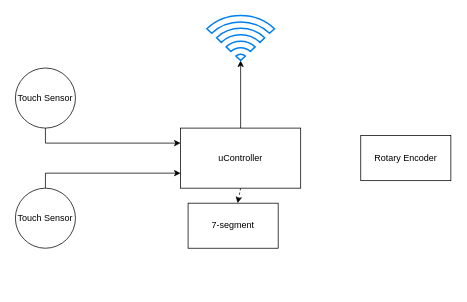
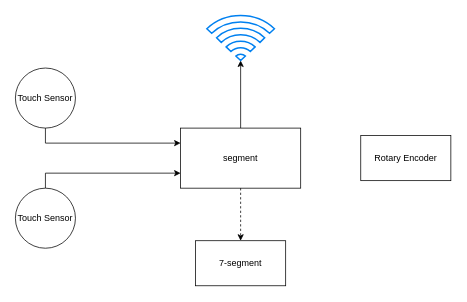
  <mxCell id="0" />
  <mxCell id="1" parent="0" />
  <mxCell id="2" value="" style="edgeStyle=orthogonalEdgeStyle;rounded=0;orthogonalLoop=1;jettySize=auto;html=1;" edge="1" parent="1" source="3" target="11"><mxGeometry relative="1" as="geometry" /></mxCell>
- <mxCell id="3" value="uController" style="rounded=0;whiteSpace=wrap;html=1;" vertex="1" parent="1"><mxGeometry x="240" y="170" width="160" height="80" as="geometry" /></mxCell>
- <mxCell id="4" value="7-segment" style="rounded=0;whiteSpace=wrap;html=1;" vertex="1" parent="1"><mxGeometry x="250" y="270" width="120" height="60" as="geometry" /></mxCell>
+ <mxCell id="3" value="segment" style="rounded=0;whiteSpace=wrap;html=1;" vertex="1" parent="1"><mxGeometry x="240" y="170" width="160" height="80" as="geometry" /></mxCell>
+ <mxCell id="4" value="7-segment" style="rounded=0;whiteSpace=wrap;html=1;" vertex="1" parent="1"><mxGeometry x="260" y="320" width="120" height="60" as="geometry" /></mxCell>
  <mxCell id="5" value="" style="endArrow=classic;html=1;exitX=0.5;exitY=1;exitDx=0;exitDy=0;dashed=1;" edge="1" parent="1" source="3" target="4"><mxGeometry width="50" height="50" relative="1" as="geometry"><mxPoint x="320" y="260" as="sourcePoint" /><mxPoint x="370" y="180" as="targetPoint" /></mxGeometry></mxCell>
  <mxCell id="6" style="edgeStyle=orthogonalEdgeStyle;rounded=0;orthogonalLoop=1;jettySize=auto;html=1;exitX=0.5;exitY=1;exitDx=0;exitDy=0;entryX=0;entryY=0.25;entryDx=0;entryDy=0;" edge="1" parent="1" source="7" target="3"><mxGeometry relative="1" as="geometry" /></mxCell>
  <mxCell id="7" value="Touch Sensor" style="ellipse;whiteSpace=wrap;html=1;aspect=fixed;" vertex="1" parent="1"><mxGeometry x="20" y="90" width="80" height="80" as="geometry" /></mxCell>
  <mxCell id="8" style="edgeStyle=orthogonalEdgeStyle;rounded=0;orthogonalLoop=1;jettySize=auto;html=1;exitX=0.5;exitY=0;exitDx=0;exitDy=0;entryX=0;entryY=0.75;entryDx=0;entryDy=0;" edge="1" parent="1" source="9" target="3"><mxGeometry relative="1" as="geometry" /></mxCell>
  <mxCell id="9" value="Touch Sensor" style="ellipse;whiteSpace=wrap;html=1;aspect=fixed;" vertex="1" parent="1"><mxGeometry x="20" y="250" width="80" height="80" as="geometry" /></mxCell>
  <mxCell id="10" value="Rotary Encoder" style="rounded=0;whiteSpace=wrap;html=1;" vertex="1" parent="1"><mxGeometry x="480" y="180" width="120" height="60" as="geometry" /></mxCell>
  <mxCell id="11" value="" style="html=1;verticalLabelPosition=bottom;align=center;labelBackgroundColor=#ffffff;verticalAlign=top;strokeWidth=2;strokeColor=#0080F0;shadow=0;dashed=0;shape=mxgraph.ios7.icons.wifi;pointerEvents=1" vertex="1" parent="1"><mxGeometry x="275" y="20" width="90" height="60" as="geometry" /></mxCell>
